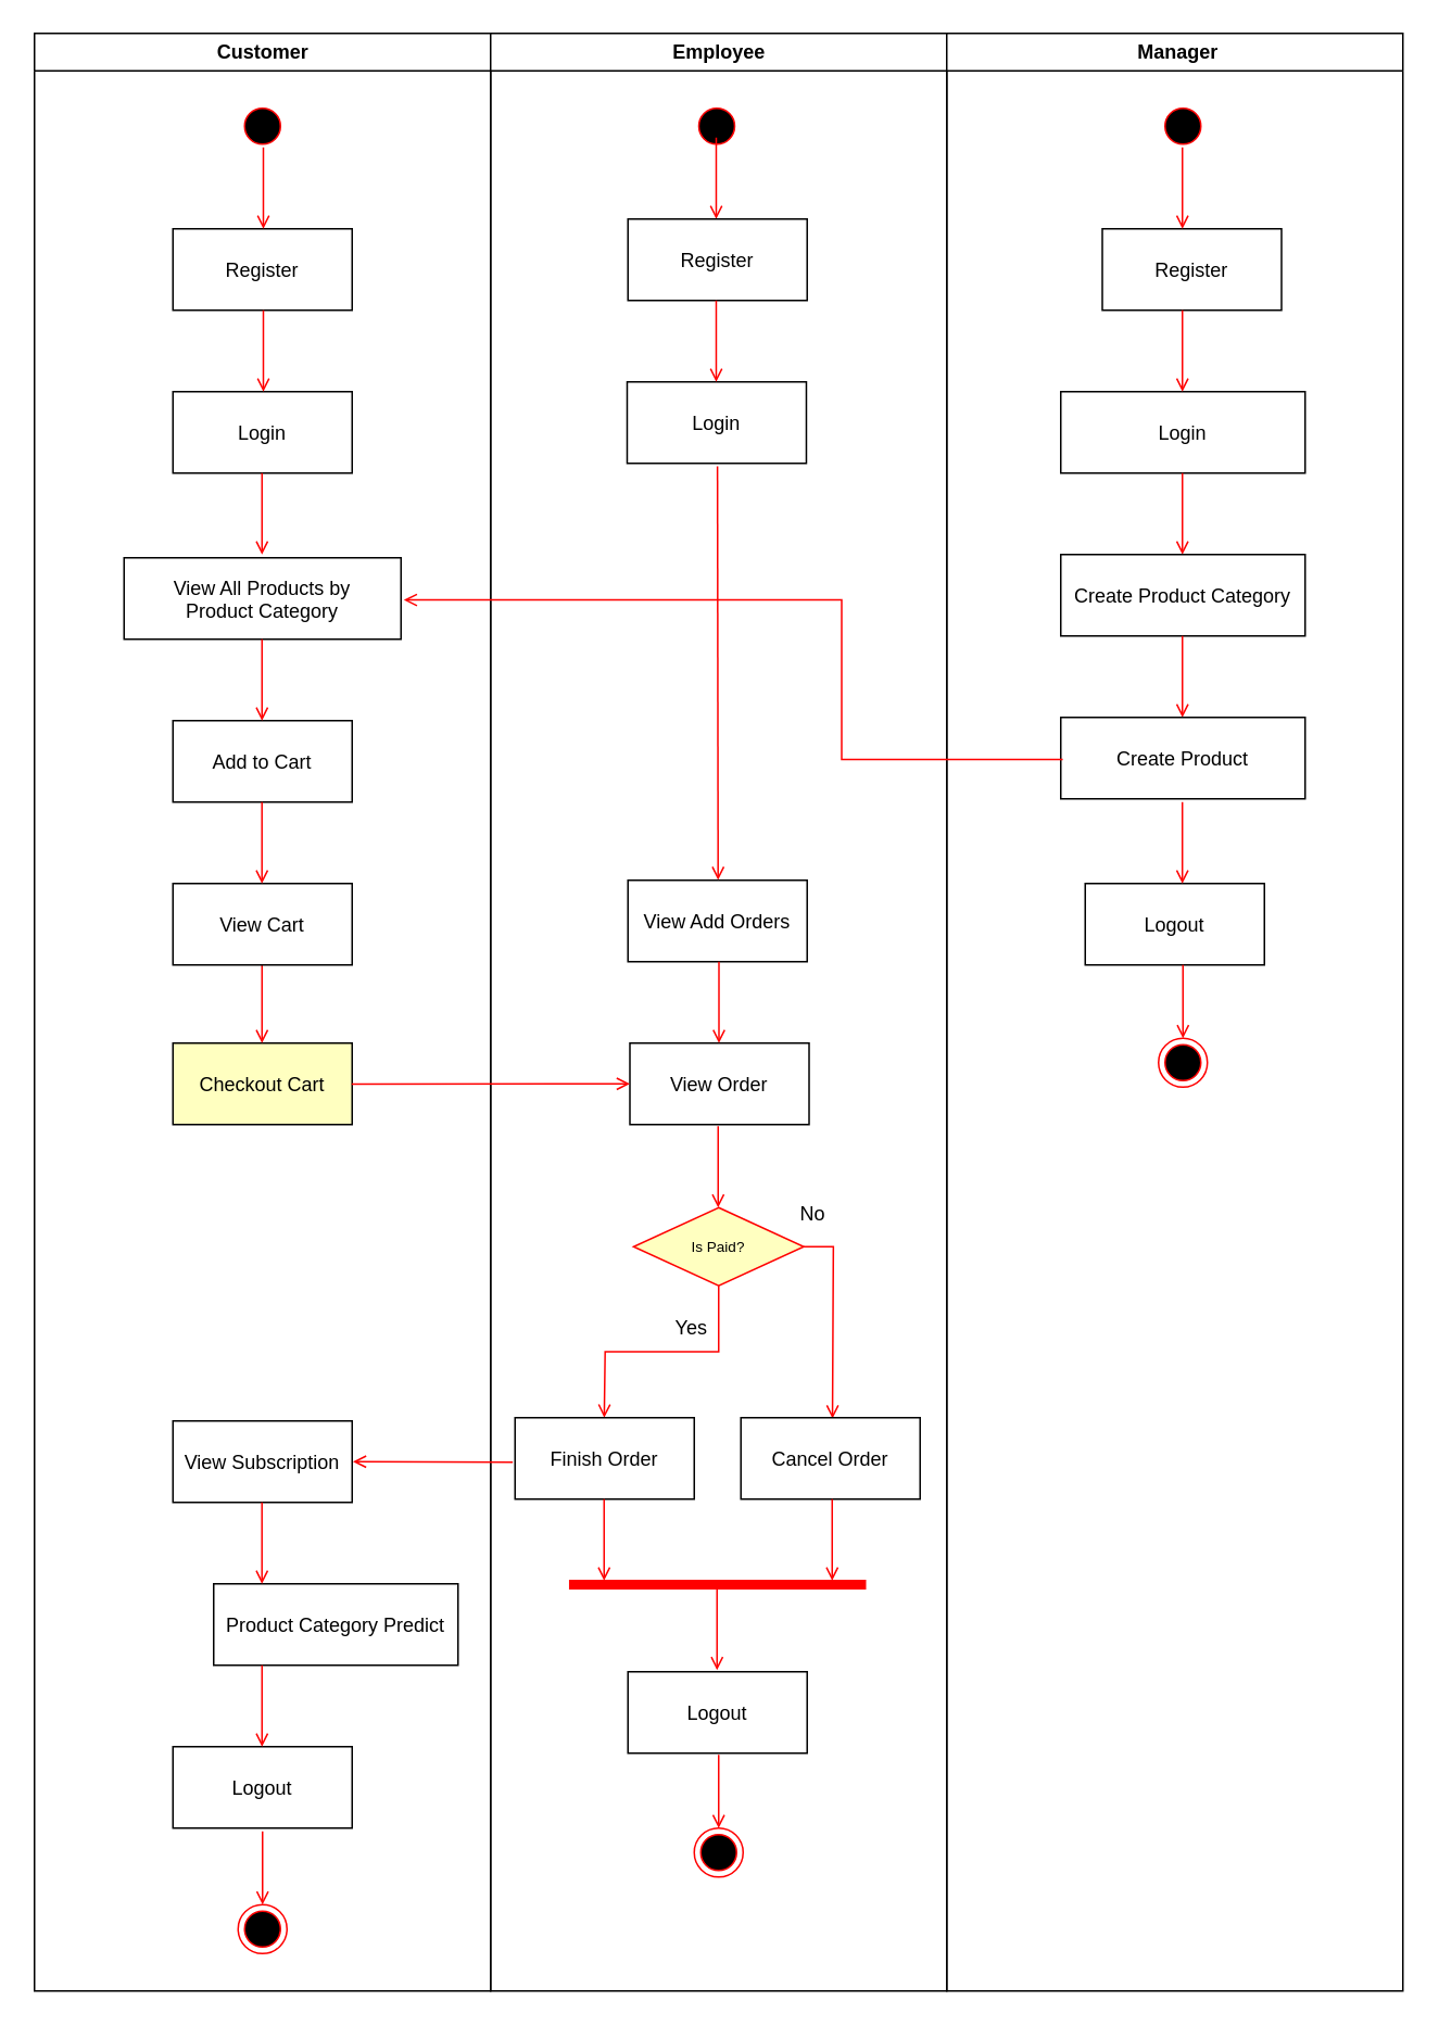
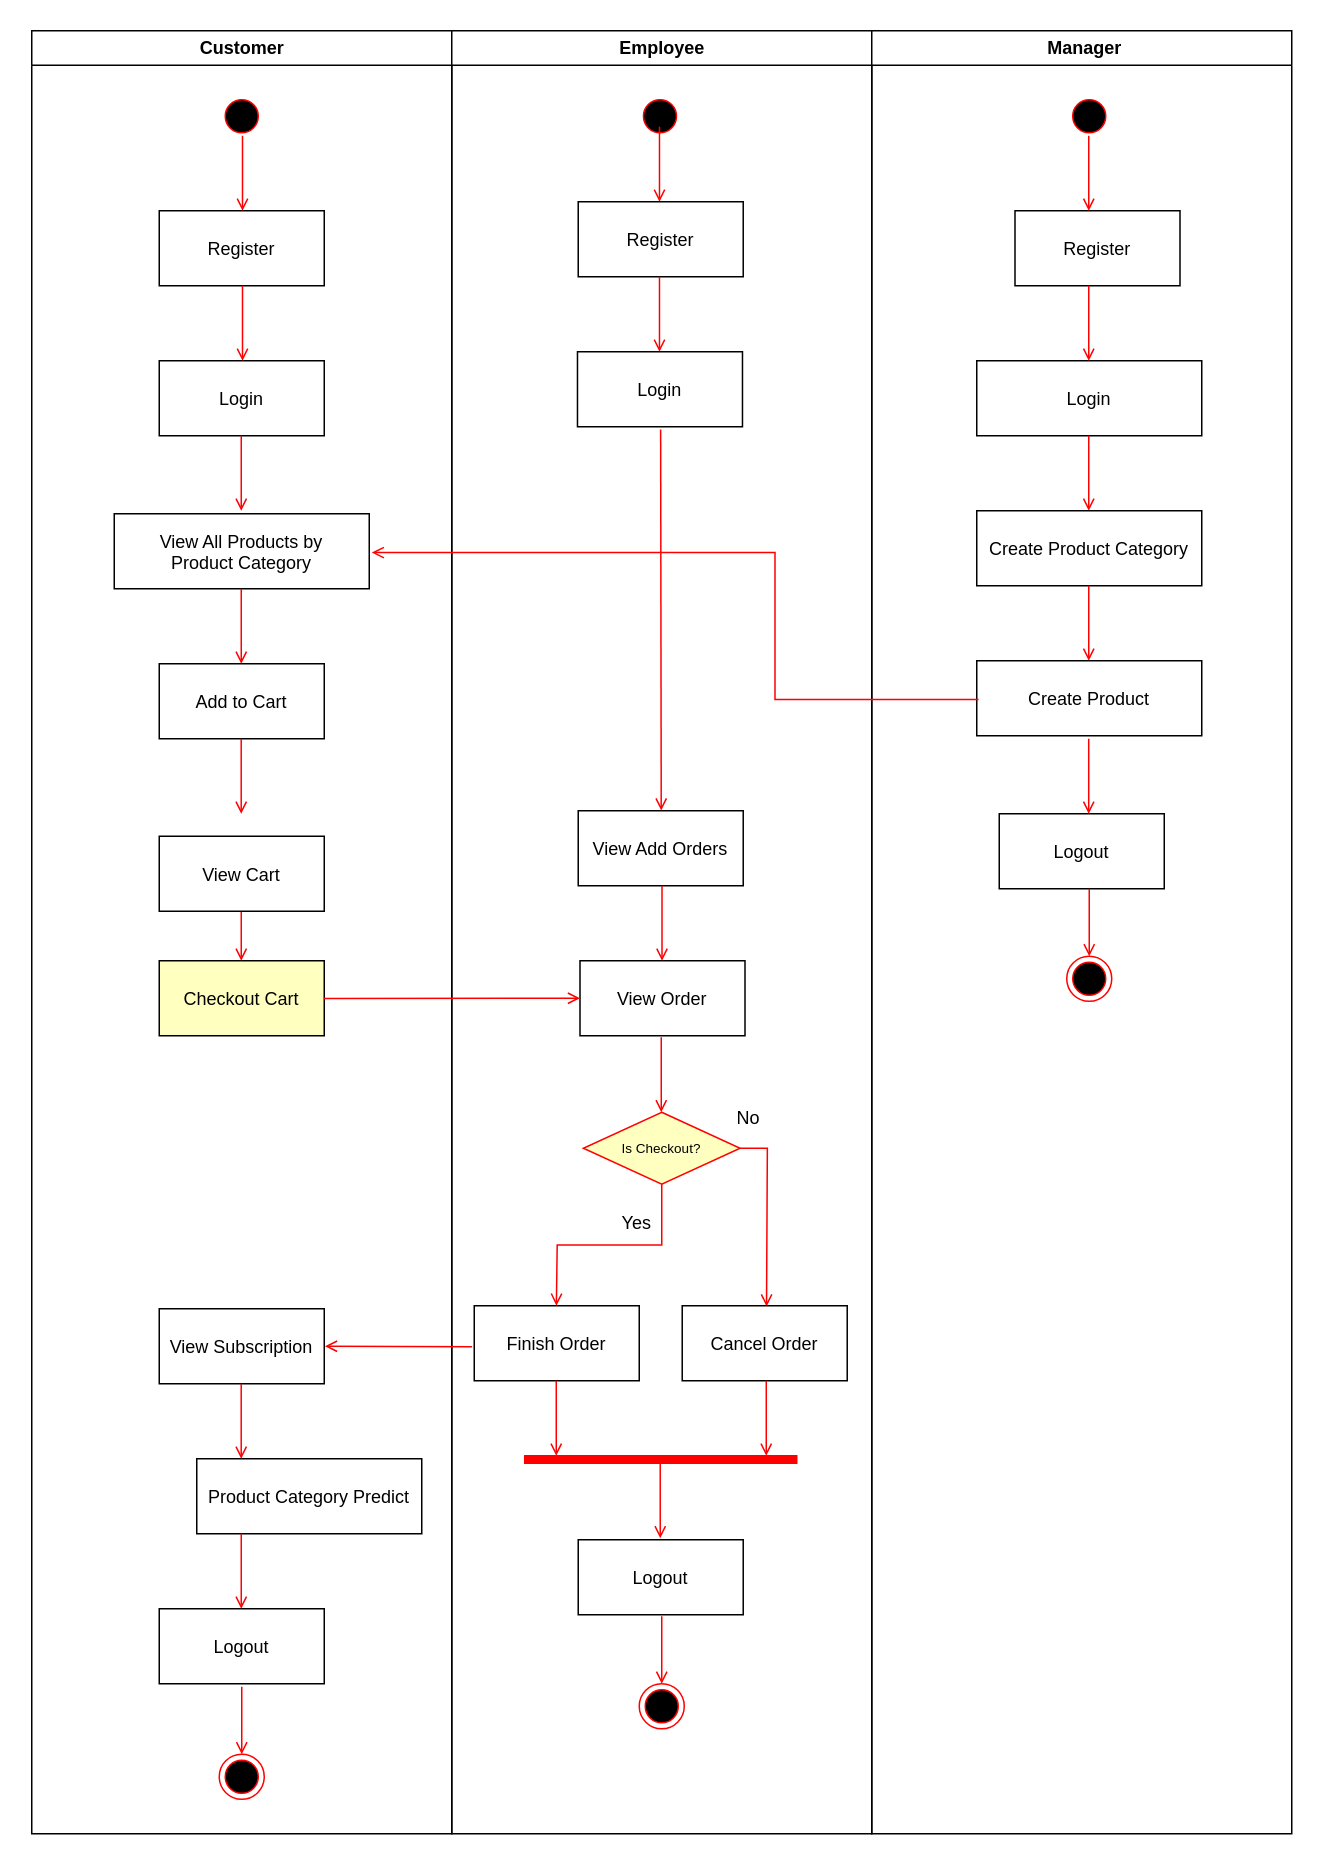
  <mxCell id="0" />
  <mxCell id="1" parent="0" />
  <mxCell id="2" value="Customer" style="swimlane;whiteSpace=wrap" parent="1" vertex="1"><mxGeometry x="20.5" y="20" width="280" height="1202" as="geometry" /></mxCell>
  <mxCell id="3" value="" style="ellipse;shape=startState;fillColor=#000000;strokeColor=#ff0000;" parent="2" vertex="1"><mxGeometry x="125" y="42" width="30" height="30" as="geometry" /></mxCell>
  <mxCell id="4" value="Register" style="" parent="2" vertex="1"><mxGeometry x="85" y="120" width="110" height="50" as="geometry" /></mxCell>
  <mxCell id="5" value="" style="endArrow=open;strokeColor=#FF0000;endFill=1;rounded=0" parent="2" edge="1"><mxGeometry relative="1" as="geometry"><mxPoint x="140.5" y="70" as="sourcePoint" /><mxPoint x="140.5" y="120" as="targetPoint" /></mxGeometry></mxCell>
  <mxCell id="6" value="Login" style="" parent="2" vertex="1"><mxGeometry x="85" y="220" width="110" height="50" as="geometry" /></mxCell>
  <mxCell id="7" value="" style="endArrow=open;strokeColor=#FF0000;endFill=1;rounded=0" parent="2" edge="1"><mxGeometry relative="1" as="geometry"><mxPoint x="140.5" y="170" as="sourcePoint" /><mxPoint x="140.5" y="220" as="targetPoint" /></mxGeometry></mxCell>
  <mxCell id="8" value="View All Products by &#10;Product Category" style="" parent="2" vertex="1"><mxGeometry x="55" y="322" width="170" height="50" as="geometry" /></mxCell>
  <mxCell id="9" value="Add to Cart" style="" parent="2" vertex="1"><mxGeometry x="85" y="422" width="110" height="50" as="geometry" /></mxCell>
  <mxCell id="10" value="" style="endArrow=open;strokeColor=#FF0000;endFill=1;rounded=0" parent="2" edge="1"><mxGeometry relative="1" as="geometry"><mxPoint x="139.67" y="372" as="sourcePoint" /><mxPoint x="139.67" y="422" as="targetPoint" /></mxGeometry></mxCell>
  <mxCell id="11" value="Checkout Cart" style="fillColor=#ffffc0;" parent="2" vertex="1"><mxGeometry x="85" y="620" width="110" height="50" as="geometry" /></mxCell>
  <mxCell id="12" value="" style="endArrow=open;strokeColor=#FF0000;endFill=1;rounded=0" parent="2" edge="1"><mxGeometry relative="1" as="geometry"><mxPoint x="139.67" y="270" as="sourcePoint" /><mxPoint x="139.67" y="320" as="targetPoint" /></mxGeometry></mxCell>
  <mxCell id="13" value="" style="endArrow=open;strokeColor=#FF0000;endFill=1;rounded=0" parent="2" edge="1"><mxGeometry relative="1" as="geometry"><mxPoint x="139.67" y="570" as="sourcePoint" /><mxPoint x="139.67" y="620" as="targetPoint" /></mxGeometry></mxCell>
  <mxCell id="14" value="Product Category Predict" style="" parent="2" vertex="1"><mxGeometry x="110" y="952" width="150" height="50" as="geometry" /></mxCell>
  <mxCell id="15" value="Logout" style="" parent="2" vertex="1"><mxGeometry x="85" y="1052" width="110" height="50" as="geometry" /></mxCell>
  <mxCell id="16" value="" style="endArrow=open;strokeColor=#FF0000;endFill=1;rounded=0" parent="2" edge="1"><mxGeometry relative="1" as="geometry"><mxPoint x="139.67" y="1002" as="sourcePoint" /><mxPoint x="139.67" y="1052" as="targetPoint" /></mxGeometry></mxCell>
  <mxCell id="17" value="View Subscription" style="" parent="2" vertex="1"><mxGeometry x="85" y="852" width="110" height="50" as="geometry" /></mxCell>
  <mxCell id="18" value="" style="endArrow=open;strokeColor=#FF0000;endFill=1;rounded=0" parent="2" edge="1"><mxGeometry relative="1" as="geometry"><mxPoint x="139.64" y="902" as="sourcePoint" /><mxPoint x="139.64" y="952" as="targetPoint" /></mxGeometry></mxCell>
- <mxCell id="19" value="View Cart" style="" parent="2" vertex="1"><mxGeometry x="85" y="522" width="110" height="50" as="geometry" /></mxCell>
+ <mxCell id="19" value="View Cart" style="" parent="2" vertex="1"><mxGeometry x="85" y="537" width="110" height="50" as="geometry" /></mxCell>
  <mxCell id="20" value="" style="endArrow=open;strokeColor=#FF0000;endFill=1;rounded=0" parent="2" edge="1"><mxGeometry relative="1" as="geometry"><mxPoint x="139.64" y="472" as="sourcePoint" /><mxPoint x="139.64" y="522" as="targetPoint" /></mxGeometry></mxCell>
  <mxCell id="21" value="Employee" style="swimlane;whiteSpace=wrap" parent="1" vertex="1"><mxGeometry x="300.5" y="20" width="280" height="1202" as="geometry" /></mxCell>
  <mxCell id="22" value="" style="ellipse;shape=startState;fillColor=#000000;strokeColor=#ff0000;" parent="21" vertex="1"><mxGeometry x="123.82" y="42" width="30" height="30" as="geometry" /></mxCell>
  <mxCell id="23" value="Login" style="" parent="21" vertex="1"><mxGeometry x="83.82" y="214" width="110" height="50" as="geometry" /></mxCell>
  <mxCell id="24" value="View Order" style="" parent="21" vertex="1"><mxGeometry x="85.5" y="620" width="110" height="50" as="geometry" /></mxCell>
  <mxCell id="25" value="" style="endArrow=open;strokeColor=#FF0000;endFill=1;rounded=0" parent="21" edge="1"><mxGeometry relative="1" as="geometry"><mxPoint x="138.49" y="64" as="sourcePoint" /><mxPoint x="138.49" y="114" as="targetPoint" /></mxGeometry></mxCell>
  <mxCell id="26" value="Register" style="" parent="21" vertex="1"><mxGeometry x="84.32" y="114" width="110" height="50" as="geometry" /></mxCell>
  <mxCell id="27" value="" style="endArrow=open;strokeColor=#FF0000;endFill=1;rounded=0" parent="21" edge="1"><mxGeometry relative="1" as="geometry"><mxPoint x="138.49" y="164" as="sourcePoint" /><mxPoint x="138.49" y="214" as="targetPoint" /></mxGeometry></mxCell>
  <mxCell id="28" value="" style="endArrow=open;strokeColor=#FF0000;endFill=1;rounded=0;exitX=0.5;exitY=1;exitDx=0;exitDy=0;edgeStyle=orthogonalEdgeStyle;" parent="21" source="30" edge="1"><mxGeometry relative="1" as="geometry"><mxPoint x="69.67" y="800" as="sourcePoint" /><mxPoint x="69.75" y="850" as="targetPoint" /></mxGeometry></mxCell>
  <mxCell id="29" value="Finish Order" style="" parent="21" vertex="1"><mxGeometry x="15.0" y="850" width="110" height="50" as="geometry" /></mxCell>
- <mxCell id="30" value="Is Paid?" style="rhombus;fillColor=#ffffc0;strokeColor=#ff0000;fontSize=9;" parent="21" vertex="1"><mxGeometry x="87.75" y="721" width="104.5" height="48" as="geometry" /></mxCell>
+ <mxCell id="30" value="Is Checkout?" style="rhombus;fillColor=#ffffc0;strokeColor=#ff0000;fontSize=9;" parent="21" vertex="1"><mxGeometry x="87.75" y="721" width="104.5" height="48" as="geometry" /></mxCell>
  <mxCell id="31" value="Yes" style="text;html=1;strokeColor=none;fillColor=none;align=center;verticalAlign=middle;whiteSpace=wrap;rounded=0;" parent="21" vertex="1"><mxGeometry x="93.65" y="780" width="60" height="30" as="geometry" /></mxCell>
  <mxCell id="32" value="" style="endArrow=open;strokeColor=#FF0000;endFill=1;rounded=0;exitX=1;exitY=0.5;exitDx=0;exitDy=0;edgeStyle=orthogonalEdgeStyle;entryX=0.511;entryY=0.011;entryDx=0;entryDy=0;entryPerimeter=0;" parent="21" source="30" edge="1"><mxGeometry relative="1" as="geometry"><mxPoint x="134.95" y="745" as="sourcePoint" /><mxPoint x="209.86" y="850.55" as="targetPoint" /></mxGeometry></mxCell>
  <mxCell id="33" value="Cancel Order" style="" parent="21" vertex="1"><mxGeometry x="153.65" y="850" width="110" height="50" as="geometry" /></mxCell>
  <mxCell id="34" value="" style="endArrow=open;strokeColor=#FF0000;endFill=1;rounded=0" parent="21" edge="1"><mxGeometry relative="1" as="geometry"><mxPoint x="139.67" y="671" as="sourcePoint" /><mxPoint x="139.67" y="721" as="targetPoint" /></mxGeometry></mxCell>
  <mxCell id="35" value="No" style="text;html=1;strokeColor=none;fillColor=none;align=center;verticalAlign=middle;whiteSpace=wrap;rounded=0;" parent="21" vertex="1"><mxGeometry x="165.5" y="710" width="64.5" height="30" as="geometry" /></mxCell>
  <mxCell id="36" value="" style="endArrow=open;strokeColor=#FF0000;endFill=1;rounded=0" parent="21" edge="1"><mxGeometry relative="1" as="geometry"><mxPoint x="69.67" y="900" as="sourcePoint" /><mxPoint x="69.67" y="950" as="targetPoint" /></mxGeometry></mxCell>
  <mxCell id="37" value="Logout" style="" parent="21" vertex="1"><mxGeometry x="84.32" y="1006" width="110" height="50" as="geometry" /></mxCell>
  <mxCell id="38" value="" style="endArrow=open;strokeColor=#FF0000;endFill=1;rounded=0" parent="21" edge="1"><mxGeometry relative="1" as="geometry"><mxPoint x="209.67" y="900" as="sourcePoint" /><mxPoint x="209.67" y="950" as="targetPoint" /></mxGeometry></mxCell>
  <mxCell id="39" value="" style="whiteSpace=wrap;strokeColor=#FF0000;fillColor=#FF0000;direction=south;" parent="21" vertex="1"><mxGeometry x="48.65" y="950" width="181.35" height="5" as="geometry" /></mxCell>
  <mxCell id="40" value="" style="endArrow=open;strokeColor=#FF0000;endFill=1;rounded=0" parent="21" edge="1"><mxGeometry relative="1" as="geometry"><mxPoint x="138.99" y="955" as="sourcePoint" /><mxPoint x="138.99" y="1005" as="targetPoint" /></mxGeometry></mxCell>
  <mxCell id="41" value="View Add Orders" style="" parent="21" vertex="1"><mxGeometry x="84.32" y="520" width="110" height="50" as="geometry" /></mxCell>
  <mxCell id="42" value="" style="endArrow=open;strokeColor=#FF0000;endFill=1;rounded=0;entryX=0.503;entryY=-0.002;entryDx=0;entryDy=0;entryPerimeter=0;exitX=0.504;exitY=1.037;exitDx=0;exitDy=0;exitPerimeter=0;" parent="21" source="23" target="41" edge="1"><mxGeometry relative="1" as="geometry"><mxPoint x="138.99" y="360" as="sourcePoint" /><mxPoint x="138.99" y="410" as="targetPoint" /></mxGeometry></mxCell>
  <mxCell id="43" value="" style="endArrow=open;strokeColor=#FF0000;endFill=1;rounded=0" parent="21" edge="1"><mxGeometry relative="1" as="geometry"><mxPoint x="140.17" y="570" as="sourcePoint" /><mxPoint x="140.17" y="620" as="targetPoint" /></mxGeometry></mxCell>
  <mxCell id="44" value=" Manager" style="swimlane;whiteSpace=wrap" parent="1" vertex="1"><mxGeometry x="580.5" y="20" width="280" height="1202" as="geometry" /></mxCell>
  <mxCell id="45" value="Register" style="" parent="44" vertex="1"><mxGeometry x="95.5" y="120" width="110" height="50" as="geometry" /></mxCell>
  <mxCell id="46" value="" style="ellipse;shape=startState;fillColor=#000000;strokeColor=#ff0000;" parent="44" vertex="1"><mxGeometry x="130" y="42" width="30" height="30" as="geometry" /></mxCell>
  <mxCell id="47" value="" style="endArrow=open;strokeColor=#FF0000;endFill=1;rounded=0" parent="44" edge="1"><mxGeometry relative="1" as="geometry"><mxPoint x="144.67" y="70" as="sourcePoint" /><mxPoint x="144.67" y="120" as="targetPoint" /></mxGeometry></mxCell>
  <mxCell id="48" value="Login" style="" parent="44" vertex="1"><mxGeometry x="70" y="220" width="150" height="50" as="geometry" /></mxCell>
  <mxCell id="49" value="" style="endArrow=open;strokeColor=#FF0000;endFill=1;rounded=0" parent="44" edge="1"><mxGeometry relative="1" as="geometry"><mxPoint x="144.67" y="170" as="sourcePoint" /><mxPoint x="144.67" y="220" as="targetPoint" /></mxGeometry></mxCell>
  <mxCell id="50" value="" style="endArrow=open;strokeColor=#FF0000;endFill=1;rounded=0" parent="44" edge="1"><mxGeometry relative="1" as="geometry"><mxPoint x="144.67" y="270" as="sourcePoint" /><mxPoint x="144.67" y="320" as="targetPoint" /></mxGeometry></mxCell>
  <mxCell id="51" value="Create Product Category" style="" parent="44" vertex="1"><mxGeometry x="70" y="320" width="150" height="50" as="geometry" /></mxCell>
  <mxCell id="52" value="" style="endArrow=open;strokeColor=#FF0000;endFill=1;rounded=0" parent="44" edge="1"><mxGeometry relative="1" as="geometry"><mxPoint x="144.67" y="370" as="sourcePoint" /><mxPoint x="144.67" y="420" as="targetPoint" /></mxGeometry></mxCell>
  <mxCell id="53" value="Create Product" style="" parent="44" vertex="1"><mxGeometry x="70" y="420" width="150" height="50" as="geometry" /></mxCell>
  <mxCell id="54" value="Logout" style="" parent="44" vertex="1"><mxGeometry x="85" y="522" width="110" height="50" as="geometry" /></mxCell>
  <mxCell id="55" value="" style="ellipse;shape=endState;fillColor=#000000;strokeColor=#ff0000" parent="44" vertex="1"><mxGeometry x="130" y="617" width="30" height="30" as="geometry" /></mxCell>
  <mxCell id="56" value="" style="endArrow=open;strokeColor=#FF0000;endFill=1;rounded=0" parent="44" target="55" edge="1"><mxGeometry relative="1" as="geometry"><mxPoint x="145" y="572" as="sourcePoint" /></mxGeometry></mxCell>
  <mxCell id="57" value="" style="endArrow=open;strokeColor=#FF0000;endFill=1;rounded=0" parent="44" edge="1"><mxGeometry relative="1" as="geometry"><mxPoint x="144.64" y="472" as="sourcePoint" /><mxPoint x="144.64" y="522" as="targetPoint" /></mxGeometry></mxCell>
  <mxCell id="58" value="" style="endArrow=open;strokeColor=#FF0000;endFill=1;rounded=0;exitX=0.997;exitY=0.504;exitDx=0;exitDy=0;exitPerimeter=0;" parent="1" source="11" edge="1"><mxGeometry relative="1" as="geometry"><mxPoint x="366" y="620" as="sourcePoint" /><mxPoint x="386" y="665" as="targetPoint" /></mxGeometry></mxCell>
  <mxCell id="59" value="" style="endArrow=open;strokeColor=#FF0000;endFill=1;rounded=0;entryX=1.01;entryY=0.518;entryDx=0;entryDy=0;entryPerimeter=0;exitX=0.008;exitY=0.518;exitDx=0;exitDy=0;exitPerimeter=0;edgeStyle=orthogonalEdgeStyle;" parent="1" source="53" target="8" edge="1"><mxGeometry relative="1" as="geometry"><mxPoint x="646" y="462" as="sourcePoint" /><mxPoint x="735.17" y="450" as="targetPoint" /><Array as="points"><mxPoint x="516" y="466" /><mxPoint x="516" y="368" /></Array></mxGeometry></mxCell>
  <mxCell id="60" value="" style="ellipse;shape=endState;fillColor=#000000;strokeColor=#ff0000" parent="1" vertex="1"><mxGeometry x="145.5" y="1169" width="30" height="30" as="geometry" /></mxCell>
  <mxCell id="61" value="" style="endArrow=open;strokeColor=#FF0000;endFill=1;rounded=0" parent="1" target="60" edge="1"><mxGeometry relative="1" as="geometry"><mxPoint x="160.5" y="1124" as="sourcePoint" /></mxGeometry></mxCell>
  <mxCell id="62" value="" style="ellipse;shape=endState;fillColor=#000000;strokeColor=#ff0000" parent="1" vertex="1"><mxGeometry x="425.5" y="1122" width="30" height="30" as="geometry" /></mxCell>
  <mxCell id="63" value="" style="endArrow=open;strokeColor=#FF0000;endFill=1;rounded=0" parent="1" target="62" edge="1"><mxGeometry relative="1" as="geometry"><mxPoint x="440.5" y="1077" as="sourcePoint" /></mxGeometry></mxCell>
  <mxCell id="64" value="" style="endArrow=open;strokeColor=#FF0000;endFill=1;rounded=0;exitX=-0.013;exitY=0.546;exitDx=0;exitDy=0;exitPerimeter=0;" parent="1" source="29" edge="1"><mxGeometry relative="1" as="geometry"><mxPoint x="170.14" y="932" as="sourcePoint" /><mxPoint x="216" y="897" as="targetPoint" /></mxGeometry></mxCell>
